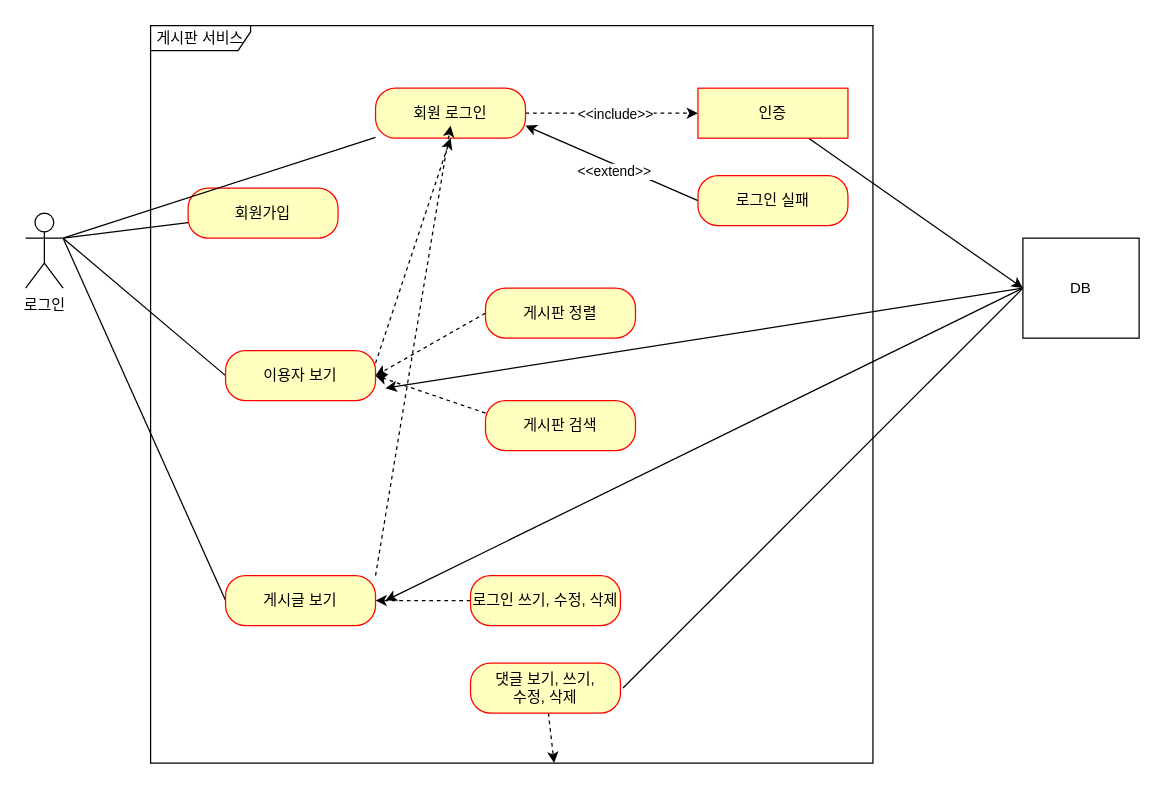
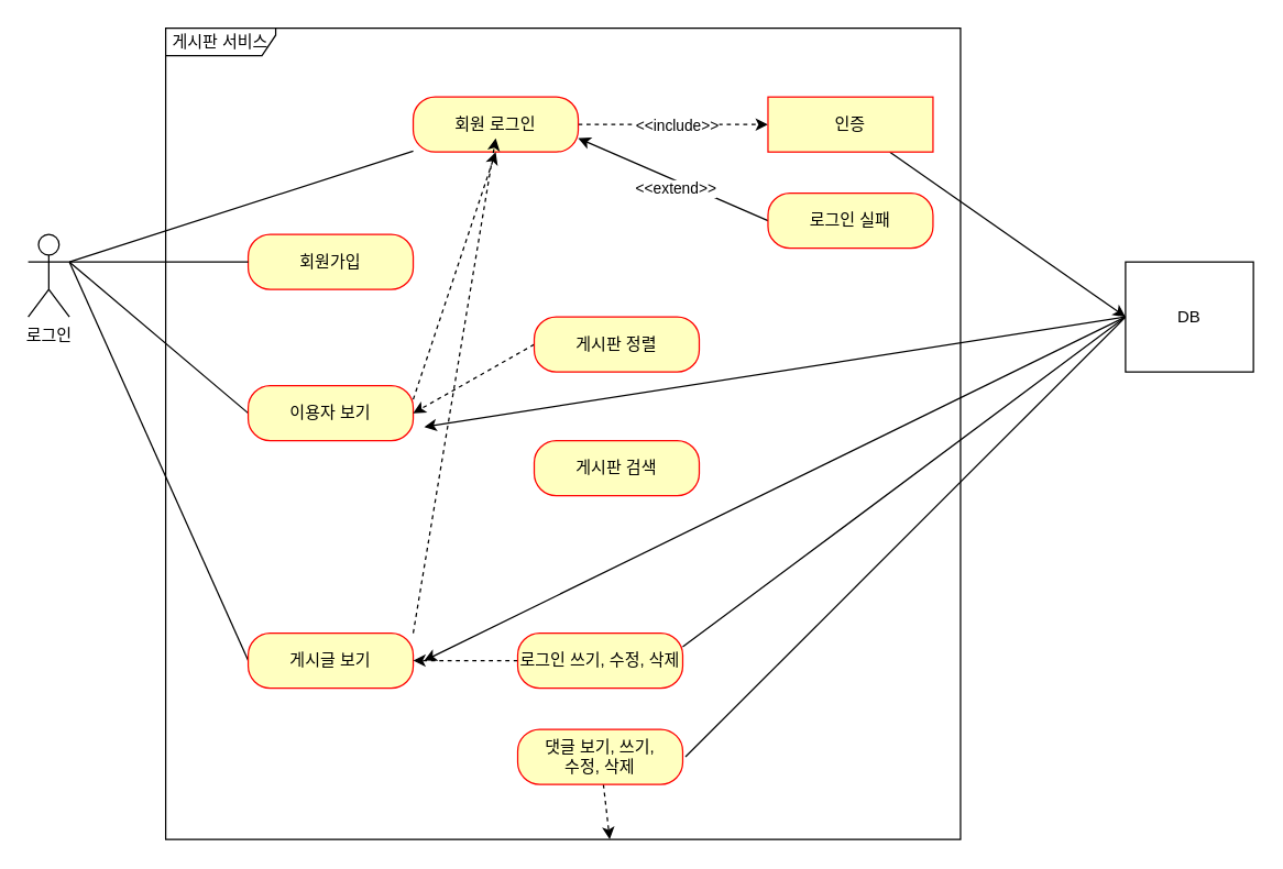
  <mxCell id="0" />
  <mxCell id="1" parent="0" />
  <mxCell id="2" value="로그인" style="shape=umlActor;verticalLabelPosition=bottom;verticalAlign=top;html=1;" vertex="1" parent="1"><mxGeometry x="20" y="170" width="30" height="60" as="geometry" /></mxCell>
  <mxCell id="3" value="게시판 서비스" style="shape=umlFrame;whiteSpace=wrap;html=1;pointerEvents=0;width=80;height=20;" vertex="1" parent="1"><mxGeometry x="120" y="20" width="578" height="590" as="geometry" /></mxCell>
- <mxCell id="4" value="회원가입" style="rounded=1;whiteSpace=wrap;html=1;arcSize=40;fontColor=#000000;fillColor=#ffffc0;strokeColor=#ff0000;" vertex="1" parent="1"><mxGeometry x="150" y="150" width="120" height="40" as="geometry" /></mxCell>
+ <mxCell id="4" value="회원가입" style="rounded=1;whiteSpace=wrap;html=1;arcSize=40;fontColor=#000000;fillColor=#ffffc0;strokeColor=#ff0000;" vertex="1" parent="1"><mxGeometry x="180" y="170" width="120" height="40" as="geometry" /></mxCell>
  <mxCell id="5" style="rounded=0;orthogonalLoop=1;jettySize=auto;html=1;endArrow=none;endFill=0;" edge="1" parent="1" source="8"><mxGeometry relative="1" as="geometry"><mxPoint x="50" y="190" as="targetPoint" /></mxGeometry></mxCell>
  <mxCell id="6" style="rounded=0;orthogonalLoop=1;jettySize=auto;html=1;entryX=0;entryY=0.5;entryDx=0;entryDy=0;endArrow=classic;endFill=1;dashed=1;" edge="1" parent="1" source="8" target="10"><mxGeometry relative="1" as="geometry" /></mxCell>
  <mxCell id="7" value="&amp;lt;&amp;lt;include&amp;gt;&amp;gt;" style="edgeLabel;html=1;align=center;verticalAlign=middle;resizable=0;points=[];" vertex="1" connectable="0" parent="6"><mxGeometry x="-0.3" y="2" relative="1" as="geometry"><mxPoint x="23" y="2" as="offset" /></mxGeometry></mxCell>
  <mxCell id="8" value="회원 로그인" style="rounded=1;whiteSpace=wrap;html=1;arcSize=40;fontColor=#000000;fillColor=#ffffc0;strokeColor=#ff0000;" vertex="1" parent="1"><mxGeometry x="300" y="70" width="120" height="40" as="geometry" /></mxCell>
  <mxCell id="9" style="rounded=0;orthogonalLoop=1;jettySize=auto;html=1;entryX=0;entryY=0.5;entryDx=0;entryDy=0;" edge="1" parent="1" source="10" target="33"><mxGeometry relative="1" as="geometry"><mxPoint x="808" y="220" as="targetPoint" /></mxGeometry></mxCell>
  <mxCell id="10" value="인증" style="whiteSpace=wrap;html=1;arcSize=40;fontColor=#000000;fillColor=#ffffc0;strokeColor=#ff0000;rounded=0;" vertex="1" parent="1"><mxGeometry x="558" y="70" width="120" height="40" as="geometry" /></mxCell>
  <mxCell id="11" style="rounded=0;orthogonalLoop=1;jettySize=auto;html=1;entryX=1;entryY=0.75;entryDx=0;entryDy=0;exitX=0;exitY=0.5;exitDx=0;exitDy=0;endArrow=classic;endFill=1;dashed=0;" edge="1" parent="1" source="13" target="8"><mxGeometry relative="1" as="geometry" /></mxCell>
  <mxCell id="12" value="&amp;lt;&amp;lt;extend&amp;gt;&amp;gt;" style="edgeLabel;html=1;align=center;verticalAlign=middle;resizable=0;points=[];" vertex="1" connectable="0" parent="11"><mxGeometry x="0.274" y="3" relative="1" as="geometry"><mxPoint x="22" y="12" as="offset" /></mxGeometry></mxCell>
  <mxCell id="13" value="로그인 실패" style="rounded=1;whiteSpace=wrap;html=1;arcSize=40;fontColor=#000000;fillColor=#ffffc0;strokeColor=#ff0000;" vertex="1" parent="1"><mxGeometry x="558" y="140" width="120" height="40" as="geometry" /></mxCell>
  <mxCell id="14" style="rounded=0;orthogonalLoop=1;jettySize=auto;html=1;endArrow=none;endFill=0;exitX=0;exitY=0.5;exitDx=0;exitDy=0;" edge="1" parent="1" source="16"><mxGeometry relative="1" as="geometry"><mxPoint x="50" y="190" as="targetPoint" /></mxGeometry></mxCell>
  <mxCell id="15" style="rounded=0;orthogonalLoop=1;jettySize=auto;html=1;entryX=0.5;entryY=1;entryDx=0;entryDy=0;exitX=1;exitY=0.25;exitDx=0;exitDy=0;dashed=1;" edge="1" parent="1" source="16" target="8"><mxGeometry relative="1" as="geometry" /></mxCell>
  <mxCell id="16" value="이용자 보기" style="rounded=1;whiteSpace=wrap;html=1;arcSize=40;fontColor=#000000;fillColor=#ffffc0;strokeColor=#ff0000;" vertex="1" parent="1"><mxGeometry x="180" y="280" width="120" height="40" as="geometry" /></mxCell>
  <mxCell id="17" style="rounded=0;orthogonalLoop=1;jettySize=auto;html=1;exitX=0;exitY=0.5;exitDx=0;exitDy=0;entryX=1;entryY=0.5;entryDx=0;entryDy=0;dashed=1;" edge="1" parent="1" source="18" target="16"><mxGeometry relative="1" as="geometry" /></mxCell>
  <mxCell id="18" value="게시판 정렬" style="rounded=1;whiteSpace=wrap;html=1;arcSize=40;fontColor=#000000;fillColor=#ffffc0;strokeColor=#ff0000;" vertex="1" parent="1"><mxGeometry x="388" y="230" width="120" height="40" as="geometry" /></mxCell>
- <mxCell id="19" style="rounded=0;orthogonalLoop=1;jettySize=auto;html=1;entryX=1;entryY=0.5;entryDx=0;entryDy=0;dashed=1;exitX=0;exitY=0.25;exitDx=0;exitDy=0;" edge="1" parent="1" source="20" target="16"><mxGeometry relative="1" as="geometry" /></mxCell>
  <mxCell id="20" value="게시판 검색" style="rounded=1;whiteSpace=wrap;html=1;arcSize=40;fontColor=#000000;fillColor=#ffffc0;strokeColor=#ff0000;" vertex="1" parent="1"><mxGeometry x="388" y="320" width="120" height="40" as="geometry" /></mxCell>
  <mxCell id="21" style="rounded=0;orthogonalLoop=1;jettySize=auto;html=1;endArrow=none;endFill=0;exitX=0;exitY=0.5;exitDx=0;exitDy=0;" edge="1" parent="1" source="23"><mxGeometry relative="1" as="geometry"><mxPoint x="50" y="190" as="targetPoint" /></mxGeometry></mxCell>
  <mxCell id="22" style="rounded=0;orthogonalLoop=1;jettySize=auto;html=1;dashed=1;exitX=1;exitY=0;exitDx=0;exitDy=0;" edge="1" parent="1" source="23"><mxGeometry relative="1" as="geometry"><mxPoint x="360" y="100" as="targetPoint" /></mxGeometry></mxCell>
  <mxCell id="23" value="게시글 보기" style="rounded=1;whiteSpace=wrap;html=1;arcSize=40;fontColor=#000000;fillColor=#ffffc0;strokeColor=#ff0000;" vertex="1" parent="1"><mxGeometry x="180" y="460" width="120" height="40" as="geometry" /></mxCell>
  <mxCell id="24" style="edgeStyle=orthogonalEdgeStyle;rounded=0;orthogonalLoop=1;jettySize=auto;html=1;entryX=1;entryY=0.5;entryDx=0;entryDy=0;dashed=1;" edge="1" parent="1" source="25" target="23"><mxGeometry relative="1" as="geometry" /></mxCell>
  <mxCell id="25" value="로그인 쓰기, 수정, 삭제" style="rounded=1;whiteSpace=wrap;html=1;arcSize=40;fontColor=#000000;fillColor=#ffffc0;strokeColor=#ff0000;" vertex="1" parent="1"><mxGeometry x="376" y="460" width="120" height="40" as="geometry" /></mxCell>
  <mxCell id="26" style="rounded=0;orthogonalLoop=1;jettySize=auto;html=1;dashed=1;" edge="1" parent="1" source="28" target="3"><mxGeometry relative="1" as="geometry"><mxPoint x="310" y="480" as="targetPoint" /></mxGeometry></mxCell>
  <mxCell id="27" style="rounded=0;orthogonalLoop=1;jettySize=auto;html=1;entryX=0;entryY=0.5;entryDx=0;entryDy=0;endArrow=none;endFill=0;" edge="1" parent="1" target="33"><mxGeometry relative="1" as="geometry"><mxPoint x="498" y="550" as="sourcePoint" /></mxGeometry></mxCell>
  <mxCell id="28" value="댓글 보기, 쓰기,&lt;br&gt;수정, 삭제" style="rounded=1;whiteSpace=wrap;html=1;arcSize=40;fontColor=#000000;fillColor=#ffffc0;strokeColor=#ff0000;" vertex="1" parent="1"><mxGeometry x="376" y="530" width="120" height="40" as="geometry" /></mxCell>
  <mxCell id="29" style="rounded=0;orthogonalLoop=1;jettySize=auto;html=1;entryX=1;entryY=0.333;entryDx=0;entryDy=0;entryPerimeter=0;endArrow=none;endFill=0;" edge="1" parent="1" source="4" target="2"><mxGeometry relative="1" as="geometry" /></mxCell>
  <mxCell id="30" style="rounded=0;orthogonalLoop=1;jettySize=auto;html=1;exitX=0;exitY=0.5;exitDx=0;exitDy=0;" edge="1" parent="1" source="33"><mxGeometry relative="1" as="geometry"><mxPoint x="308" y="310" as="targetPoint" /></mxGeometry></mxCell>
  <mxCell id="31" style="rounded=0;orthogonalLoop=1;jettySize=auto;html=1;exitX=0;exitY=0.5;exitDx=0;exitDy=0;" edge="1" parent="1" source="33"><mxGeometry relative="1" as="geometry"><mxPoint x="308" y="480" as="targetPoint" /></mxGeometry></mxCell>
+ <mxCell id="32" style="rounded=0;orthogonalLoop=1;jettySize=auto;html=1;entryX=1;entryY=0.25;entryDx=0;entryDy=0;endArrow=none;endFill=0;exitX=0;exitY=0.5;exitDx=0;exitDy=0;" edge="1" parent="1" source="33" target="25"><mxGeometry relative="1" as="geometry" /></mxCell>
  <mxCell id="33" value="DB" style="html=1;dropTarget=0;whiteSpace=wrap;" vertex="1" parent="1"><mxGeometry x="818" y="190" width="93" height="80" as="geometry" /></mxCell>
